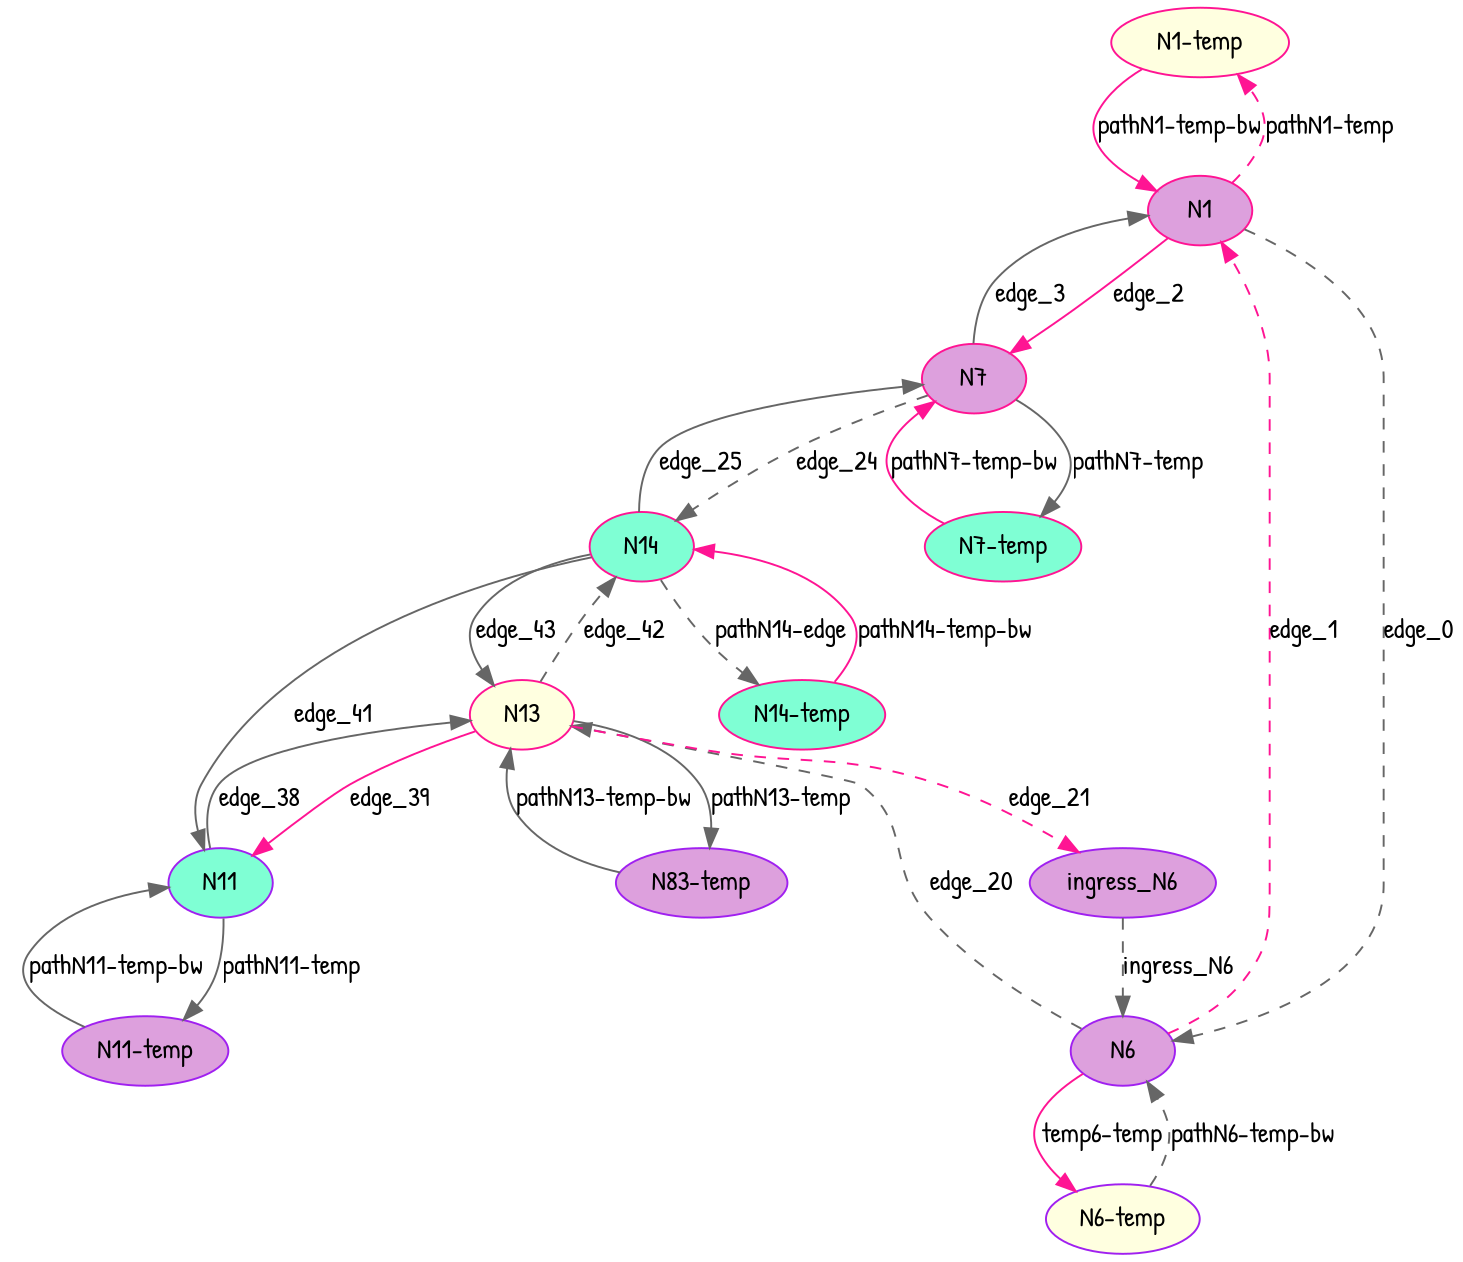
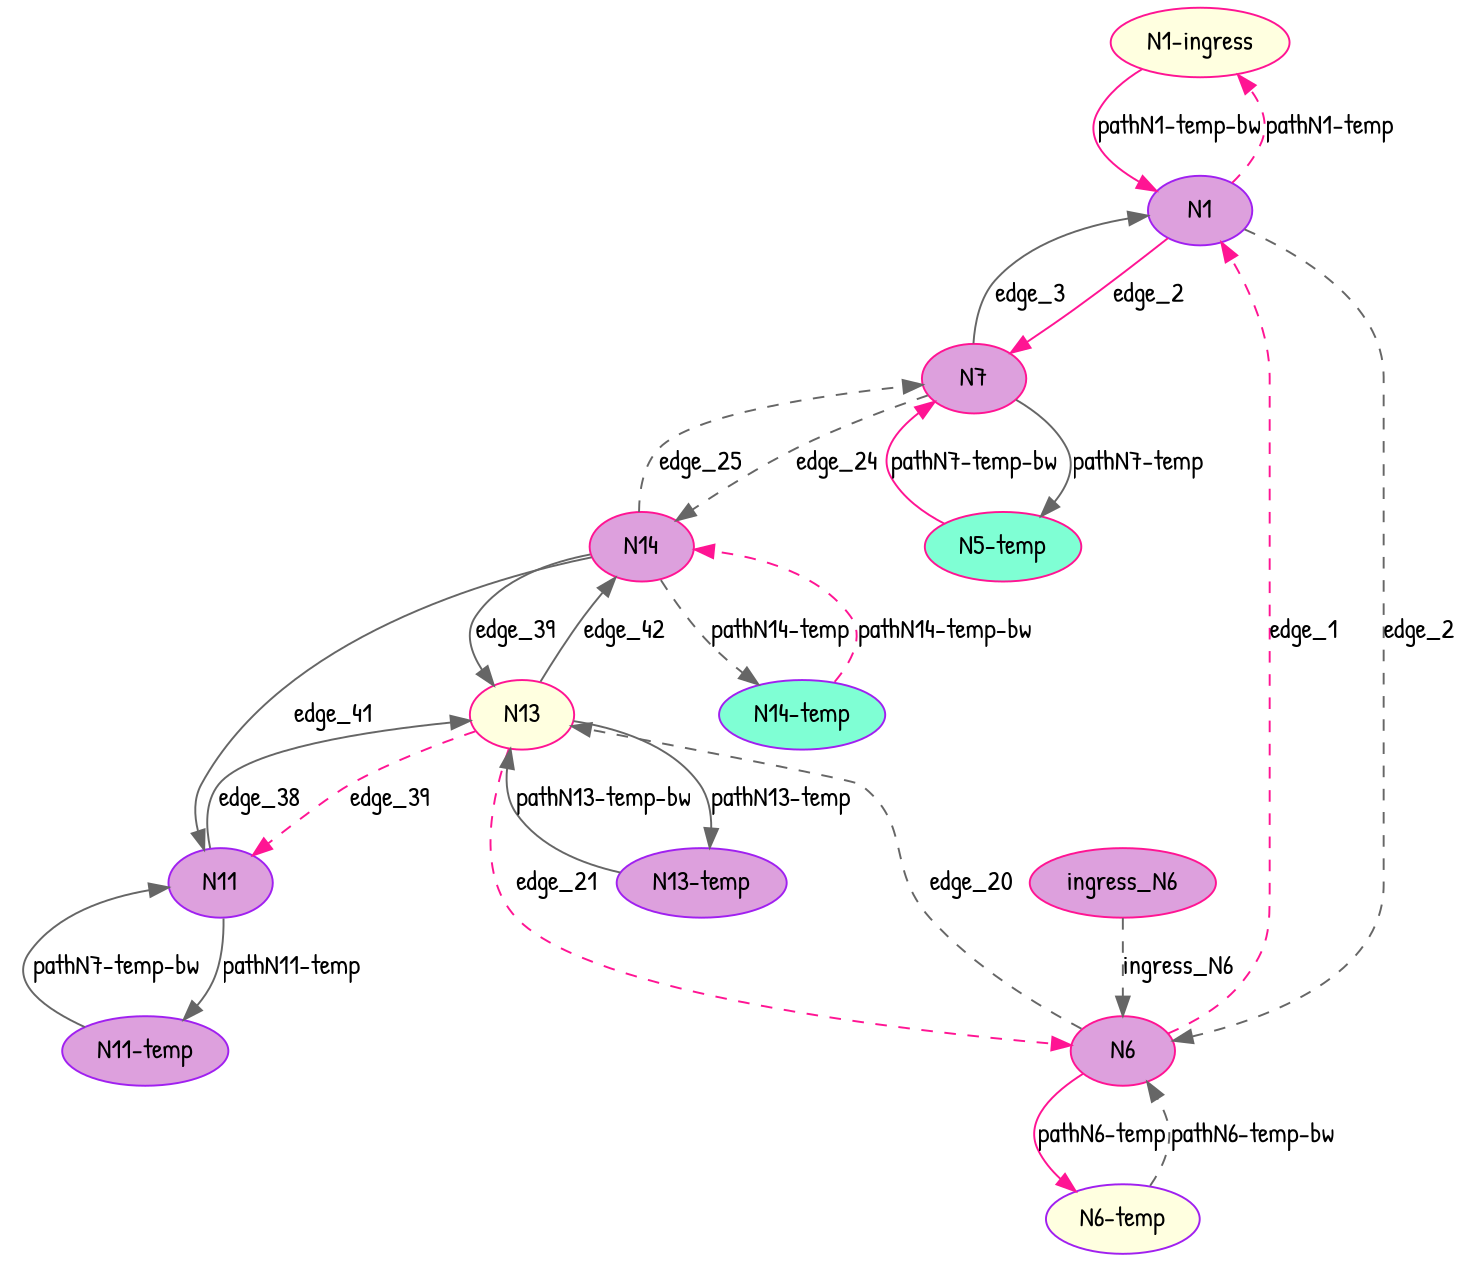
  digraph {
    fontname="Patrick Hand"
    node [color=purple fillcolor=plum fontname="Patrick Hand" style=filled]
    edge [color=gray40 fontname="Patrick Hand" style=solid]
-   "N1-temp" [color=deeppink fillcolor=lightyellow]
-   N1 [color=deeppink]
-   N6
+   "N1-temp" [color=deeppink fillcolor=lightyellow label="N1-ingress"]
+   N1
+   N6 [color=deeppink]
    N7 [color=deeppink]
    N13 [color=deeppink fillcolor=lightyellow]
    "N6-temp" [fillcolor=lightyellow]
-   N14 [color=deeppink fillcolor=aquamarine]
-   "N7-temp" [color=deeppink fillcolor=aquamarine]
-   N11 [fillcolor=aquamarine]
+   N14 [color=deeppink]
+   "N7-temp" [color=deeppink fillcolor=aquamarine label="N5-temp"]
+   N11
    "N11-temp"
-   "N13-temp" [label="N83-temp"]
-   "N14-temp" [color=deeppink fillcolor=aquamarine]
-   ingress_N6
+   "N13-temp"
+   "N14-temp" [fillcolor=aquamarine]
+   ingress_N6 [color=deeppink]
    "N1-temp" -> N1 [color=deeppink label="pathN1-temp-bw"]
    N1 -> "N1-temp" [color=deeppink label="pathN1-temp" style=dashed]
-   N1 -> N6 [label=edge_0 style=dashed]
+   N1 -> N6 [label=edge_2 style=dashed]
    N1 -> N7 [color=deeppink label=edge_2]
    N6 -> N1 [color=deeppink label=edge_1 style=dashed]
    N6 -> N13 [label=edge_20 style=dashed]
-   N6 -> "N6-temp" [color=deeppink label="temp6-temp"]
+   N6 -> "N6-temp" [color=deeppink label="pathN6-temp"]
    N7 -> N1 [label=edge_3]
    N7 -> N14 [label=edge_24 style=dashed]
    N7 -> "N7-temp" [label="pathN7-temp"]
-   N13 -> ingress_N6 [color=deeppink label=edge_21 style=dashed]
-   N13 -> N14 [label=edge_42 style=dashed]
-   N13 -> N11 [color=deeppink label=edge_39]
+   N13 -> N6 [color=deeppink label=edge_21 style=dashed]
+   N13 -> N14 [label=edge_42]
+   N13 -> N11 [color=deeppink label=edge_39 style=dashed]
    N13 -> "N13-temp" [label="pathN13-temp"]
    "N6-temp" -> N6 [label="pathN6-temp-bw" style=dashed]
-   N14 -> N7 [label=edge_25]
-   N14 -> N13 [label=edge_43]
+   N14 -> N7 [label=edge_25 style=dashed]
+   N14 -> N13 [label=edge_39]
    N14 -> N11 [label=edge_41]
-   N14 -> "N14-temp" [label="pathN14-edge" style=dashed]
+   N14 -> "N14-temp" [label="pathN14-temp" style=dashed]
    "N7-temp" -> N7 [color=deeppink label="pathN7-temp-bw"]
    N11 -> N13 [label=edge_38]
    N11 -> "N11-temp" [label="pathN11-temp"]
-   "N11-temp" -> N11 [label="pathN11-temp-bw"]
+   "N11-temp" -> N11 [label="pathN7-temp-bw"]
    "N13-temp" -> N13 [label="pathN13-temp-bw"]
-   "N14-temp" -> N14 [color=deeppink label="pathN14-temp-bw"]
+   "N14-temp" -> N14 [color=deeppink label="pathN14-temp-bw" style=dashed]
    ingress_N6 -> N6 [label=ingress_N6 style=dashed]
  }
